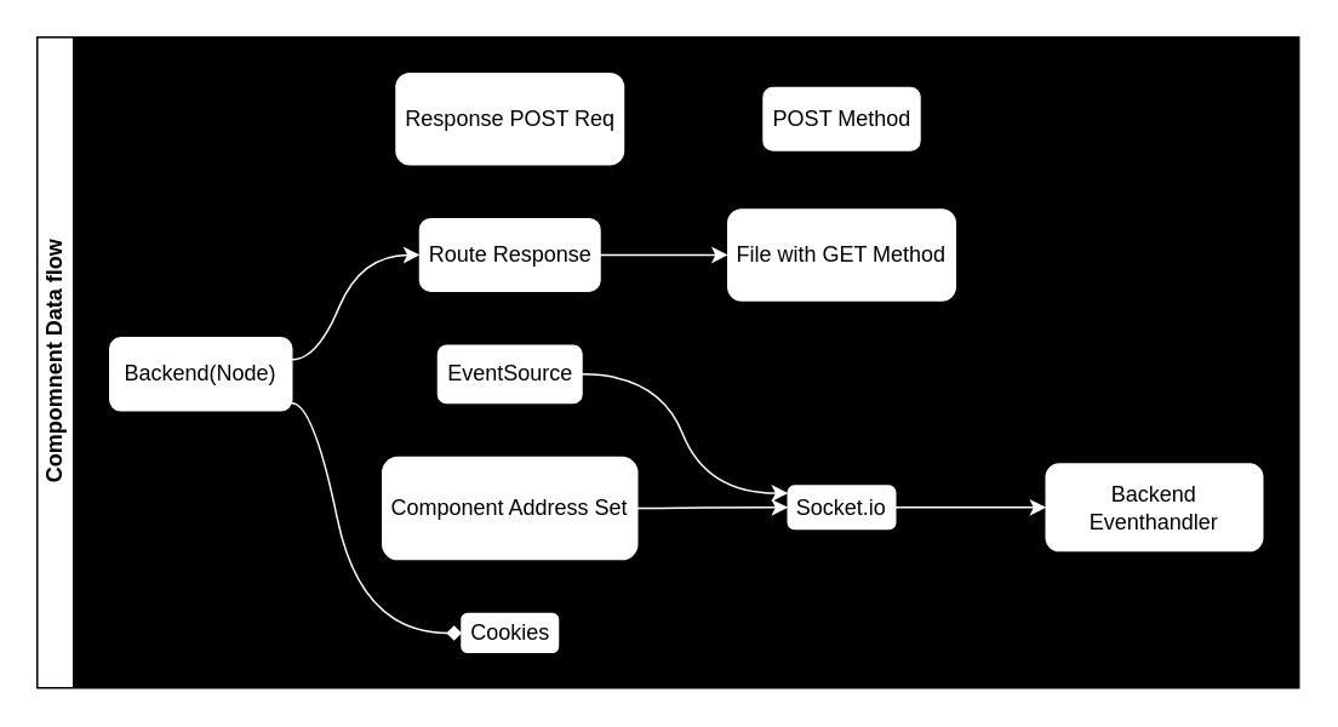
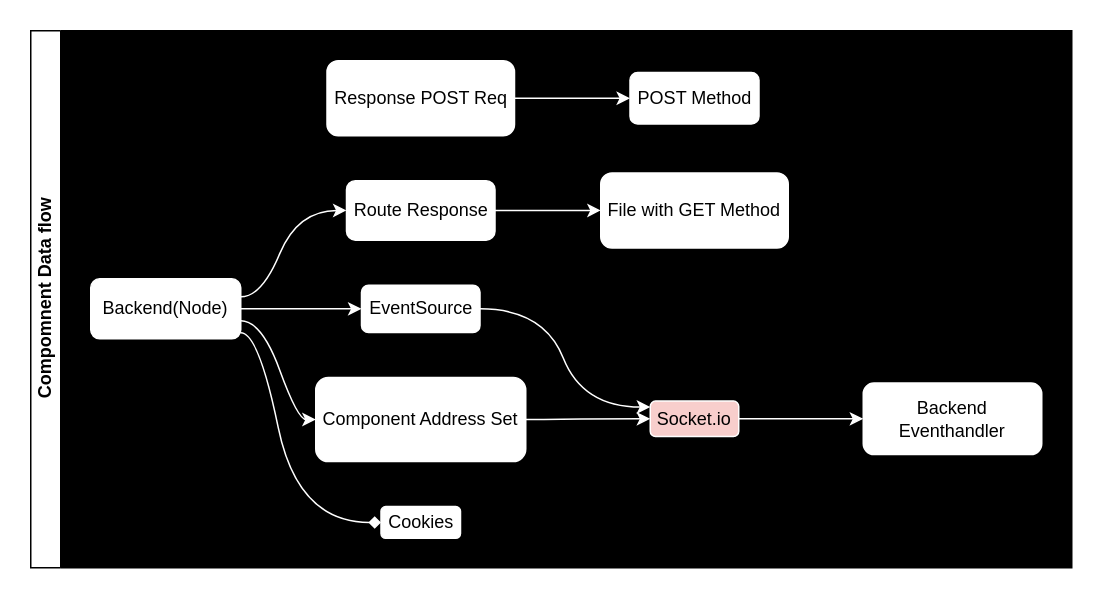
  <mxCell id="0" />
  <mxCell id="1" parent="0" />
  <mxCell id="2" value="Compomnent Data flow" style="swimlane;html=1;startSize=20;horizontal=0;childLayout=flowLayout;flowOrientation=west;resizable=0;interRankCellSpacing=50;containerType=tree;sketch=0;swimlaneFillColor=#000000;" parent="1" vertex="1"><mxGeometry x="20" y="20" width="694" height="358" as="geometry" /></mxCell>
  <mxCell id="3" value="Backend(Node)" style="whiteSpace=wrap;html=1;rounded=1;strokeColor=#FFFFFF;" parent="2" vertex="1"><mxGeometry x="40" y="165.4" width="100" height="40" as="geometry" /></mxCell>
  <mxCell id="4" value="EventSource" style="whiteSpace=wrap;html=1;aspect=fixed;rounded=1;strokeColor=#FFFFFF;" parent="2" vertex="1"><mxGeometry x="220.5" y="169.6" width="79" height="31.6" as="geometry" /></mxCell>
- <mxCell id="6" value="Socket.io" style="whiteSpace=wrap;html=1;aspect=fixed;rounded=1;strokeColor=#FFFFFF;" parent="2" vertex="1"><mxGeometry x="413" y="246.912" width="59" height="23.6" as="geometry" /></mxCell>
+ <mxCell id="5" value="" style="html=1;curved=1;noEdgeStyle=1;orthogonal=1;strokeColor=#FFFFFF;" parent="2" source="3" target="4" edge="1"><mxGeometry relative="1" as="geometry"><Array as="points"><mxPoint x="156" y="185.4" /><mxPoint x="178" y="185.4" /></Array></mxGeometry></mxCell>
+ <mxCell id="6" value="Socket.io" style="whiteSpace=wrap;html=1;aspect=fixed;rounded=1;strokeColor=#FFFFFF;fillColor=#f8cecc;" parent="2" vertex="1"><mxGeometry x="413" y="246.912" width="59" height="23.6" as="geometry" /></mxCell>
  <mxCell id="7" value="" style="html=1;curved=1;noEdgeStyle=1;orthogonal=1;strokeColor=#FFFFFF;" parent="2" source="4" target="6" edge="1"><mxGeometry relative="1" as="geometry"><Array as="points"><mxPoint x="342" y="185.4" /><mxPoint x="368" y="250.846" /></Array></mxGeometry></mxCell>
  <mxCell id="8" value="Response POST Req" style="whiteSpace=wrap;html=1;rounded=1;aspect=fixed;strokeColor=#FFFFFF;" parent="2" vertex="1"><mxGeometry x="197.5" y="20" width="125" height="50" as="geometry" /></mxCell>
  <mxCell id="9" value="" style="html=1;curved=1;noEdgeStyle=1;orthogonal=1;strokeColor=#FFFFFF;" parent="2" source="3" target="10" edge="1"><mxGeometry relative="1" as="geometry"><mxPoint x="2434" y="1544.1" as="sourcePoint" /><Array as="points"><mxPoint x="154" y="177.4" /><mxPoint x="178" y="119.8" /></Array></mxGeometry></mxCell>
  <mxCell id="10" value="Route Response" style="whiteSpace=wrap;html=1;aspect=fixed;rounded=1;strokeColor=#FFFFFF;" parent="2" vertex="1"><mxGeometry x="210.5" y="100" width="99" height="39.6" as="geometry" /></mxCell>
  <mxCell id="11" value="Component Address Set" style="whiteSpace=wrap;html=1;aspect=fixed;rounded=1;strokeColor=#FFFFFF;" parent="2" vertex="1"><mxGeometry x="190" y="231.2" width="140" height="56" as="geometry" /></mxCell>
  <mxCell id="12" value="" style="html=1;curved=1;noEdgeStyle=1;orthogonal=1;strokeColor=#FFFFFF;" parent="2" source="11" target="6" edge="1"><mxGeometry relative="1" as="geometry"><Array as="points"><mxPoint x="342" y="259.2" /><mxPoint x="366" y="258.712" /></Array></mxGeometry></mxCell>
+ <mxCell id="13" value="" style="html=1;curved=1;noEdgeStyle=1;orthogonal=1;strokeColor=#FFFFFF;" parent="2" source="3" target="11" edge="1"><mxGeometry relative="1" as="geometry"><Array as="points"><mxPoint x="154" y="193.4" /><mxPoint x="178" y="259.2" /></Array></mxGeometry></mxCell>
  <mxCell id="14" value="" style="html=1;curved=1;noEdgeStyle=1;orthogonal=1;strokeColor=#FFFFFF;endArrow=diamond;" parent="2" source="3" target="15" edge="1"><mxGeometry relative="1" as="geometry"><mxPoint x="2314" y="1540.35" as="sourcePoint" /><Array as="points"><mxPoint x="152" y="201.4" /><mxPoint x="178" y="327.8" /></Array></mxGeometry></mxCell>
  <mxCell id="15" value="Cookies" style="whiteSpace=wrap;html=1;rounded=1;aspect=fixed;strokeColor=#FFFFFF;" parent="2" vertex="1"><mxGeometry x="233.5" y="317.2" width="53" height="21.2" as="geometry" /></mxCell>
  <mxCell id="16" value="" style="html=1;curved=1;noEdgeStyle=1;orthogonal=1;strokeColor=#FFFFFF;" parent="2" source="6" target="17" edge="1"><mxGeometry relative="1" as="geometry"><mxPoint x="2384" y="1524.1" as="sourcePoint" /><Array as="points"><mxPoint x="517" y="258.712" /><mxPoint x="543" y="258.712" /></Array></mxGeometry></mxCell>
  <mxCell id="17" value="Backend Eventhandler" style="whiteSpace=wrap;html=1;aspect=fixed;rounded=1;strokeColor=#FFFFFF;" parent="2" vertex="1"><mxGeometry x="555" y="234.912" width="119" height="47.6" as="geometry" /></mxCell>
  <mxCell id="18" value="" style="html=1;curved=1;noEdgeStyle=1;orthogonal=1;strokeColor=#FFFFFF;" parent="2" source="10" target="19" edge="1"><mxGeometry relative="1" as="geometry"><mxPoint x="2194" y="1496.1" as="sourcePoint" /><Array as="points"><mxPoint x="342" y="119.8" /><mxPoint x="368" y="119.8" /></Array></mxGeometry></mxCell>
  <mxCell id="19" value="File with GET Method" style="whiteSpace=wrap;html=1;aspect=fixed;rounded=1;strokeColor=#FFFFFF;" parent="2" vertex="1"><mxGeometry x="380" y="94.8" width="125" height="50" as="geometry" /></mxCell>
+ <mxCell id="20" value="" style="edgeStyle=none;html=1;noEdgeStyle=1;orthogonal=1;strokeColor=#FFFFFF;" parent="2" source="8" target="21" edge="1"><mxGeometry relative="1" as="geometry"><mxPoint x="2154" y="1468.1" as="sourcePoint" /><Array as="points"><mxPoint x="342" y="45" /><mxPoint x="368" y="45" /></Array></mxGeometry></mxCell>
  <mxCell id="21" value="POST Method" style="whiteSpace=wrap;html=1;aspect=fixed;rounded=1;strokeColor=#FFFFFF;" parent="2" vertex="1"><mxGeometry x="399.5" y="27.8" width="86" height="34.4" as="geometry" /></mxCell>
